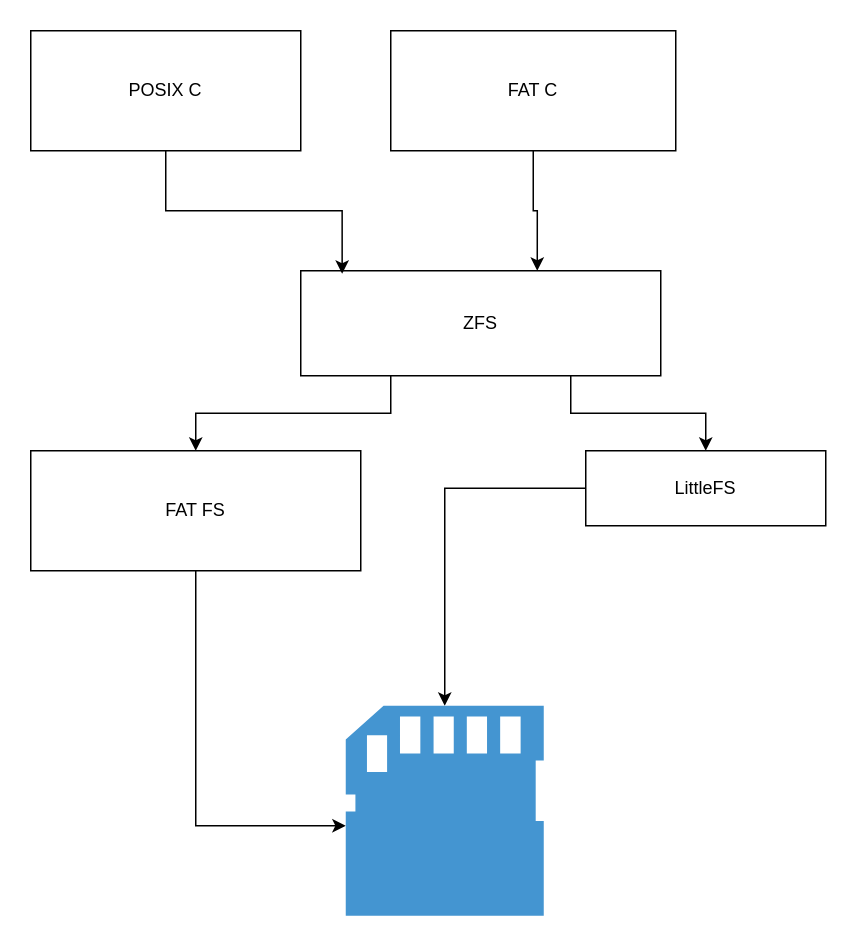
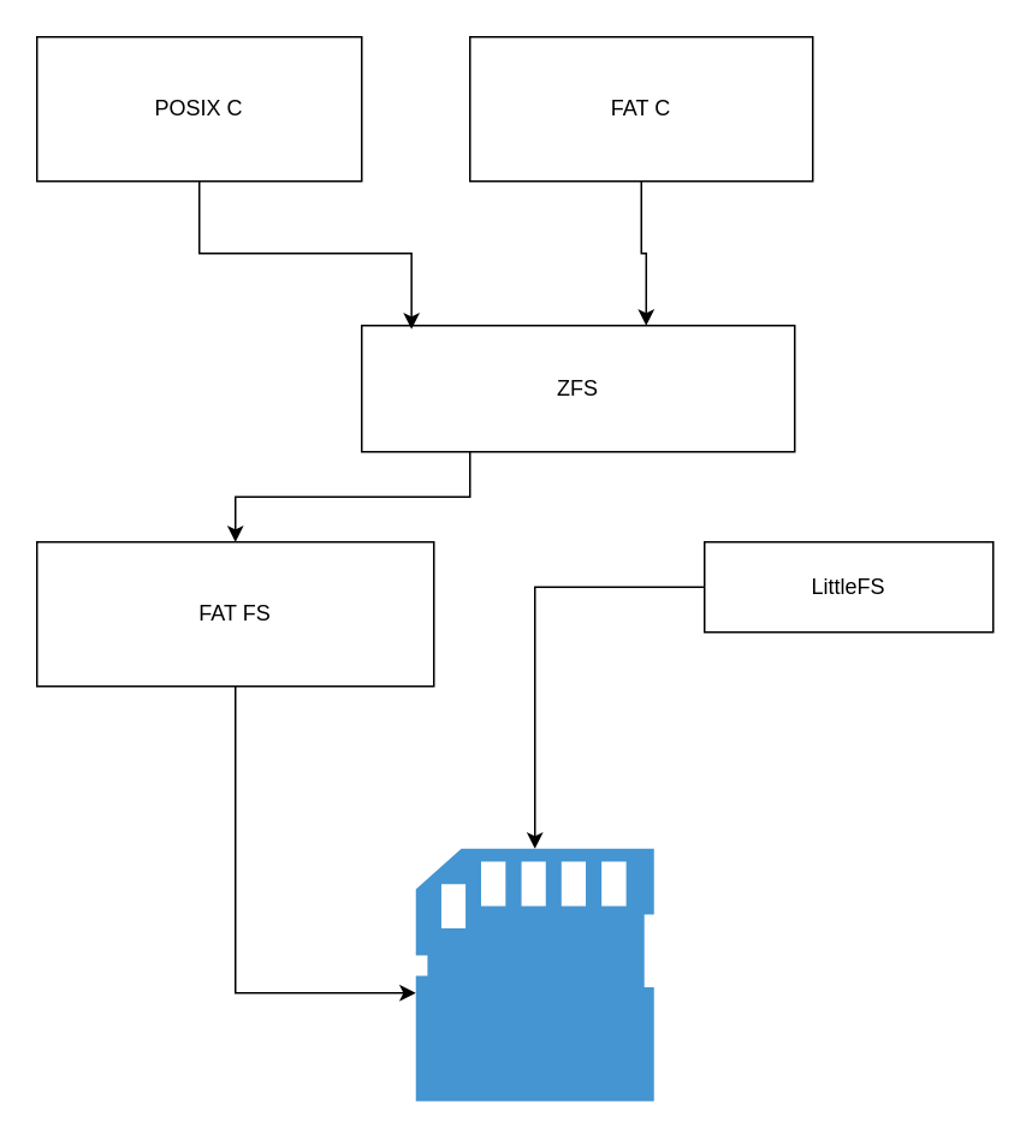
  <mxCell id="0" />
  <mxCell id="1" parent="0" />
  <mxCell id="2" style="edgeStyle=orthogonalEdgeStyle;rounded=0;orthogonalLoop=1;jettySize=auto;html=1;" edge="1" parent="1" source="3" target="6"><mxGeometry relative="1" as="geometry"><Array as="points"><mxPoint x="130" y="550" /></Array></mxGeometry></mxCell>
  <mxCell id="3" value="FAT FS" style="rounded=0;whiteSpace=wrap;html=1;" vertex="1" parent="1"><mxGeometry x="20" y="300" width="220" height="80" as="geometry" /></mxCell>
  <mxCell id="4" style="edgeStyle=orthogonalEdgeStyle;rounded=0;orthogonalLoop=1;jettySize=auto;html=1;" edge="1" parent="1" source="5" target="6"><mxGeometry relative="1" as="geometry" /></mxCell>
  <mxCell id="5" value="LittleFS" style="rounded=0;whiteSpace=wrap;html=1;" vertex="1" parent="1"><mxGeometry x="390" y="300" width="160" height="50" as="geometry" /></mxCell>
  <mxCell id="6" value="" style="pointerEvents=1;shadow=0;dashed=0;html=1;strokeColor=none;fillColor=#4495D1;labelPosition=center;verticalLabelPosition=bottom;verticalAlign=top;align=center;outlineConnect=0;shape=mxgraph.veeam.sd_card;" vertex="1" parent="1"><mxGeometry x="230" y="470" width="132" height="140" as="geometry" /></mxCell>
  <mxCell id="7" value="POSIX C" style="rounded=0;whiteSpace=wrap;html=1;" vertex="1" parent="1"><mxGeometry x="20" y="20" width="180" height="80" as="geometry" /></mxCell>
  <mxCell id="8" value="FAT C" style="rounded=0;whiteSpace=wrap;html=1;" vertex="1" parent="1"><mxGeometry x="260" y="20" width="190" height="80" as="geometry" /></mxCell>
  <mxCell id="9" style="edgeStyle=orthogonalEdgeStyle;rounded=0;orthogonalLoop=1;jettySize=auto;html=1;exitX=0.25;exitY=1;exitDx=0;exitDy=0;" edge="1" parent="1" source="11" target="3"><mxGeometry relative="1" as="geometry" /></mxCell>
- <mxCell id="10" style="edgeStyle=orthogonalEdgeStyle;rounded=0;orthogonalLoop=1;jettySize=auto;html=1;exitX=0.75;exitY=1;exitDx=0;exitDy=0;entryX=0.5;entryY=0;entryDx=0;entryDy=0;" edge="1" parent="1" source="11" target="5"><mxGeometry relative="1" as="geometry" /></mxCell>
  <mxCell id="11" value="ZFS" style="rounded=0;whiteSpace=wrap;html=1;" vertex="1" parent="1"><mxGeometry x="200" y="180" width="240" height="70" as="geometry" /></mxCell>
  <mxCell id="12" style="edgeStyle=orthogonalEdgeStyle;rounded=0;orthogonalLoop=1;jettySize=auto;html=1;entryX=0.115;entryY=0.029;entryDx=0;entryDy=0;entryPerimeter=0;" edge="1" parent="1" source="7" target="11"><mxGeometry relative="1" as="geometry" /></mxCell>
  <mxCell id="13" style="edgeStyle=orthogonalEdgeStyle;rounded=0;orthogonalLoop=1;jettySize=auto;html=1;exitX=0.5;exitY=1;exitDx=0;exitDy=0;entryX=0.657;entryY=0;entryDx=0;entryDy=0;entryPerimeter=0;" edge="1" parent="1" source="8" target="11"><mxGeometry relative="1" as="geometry" /></mxCell>
